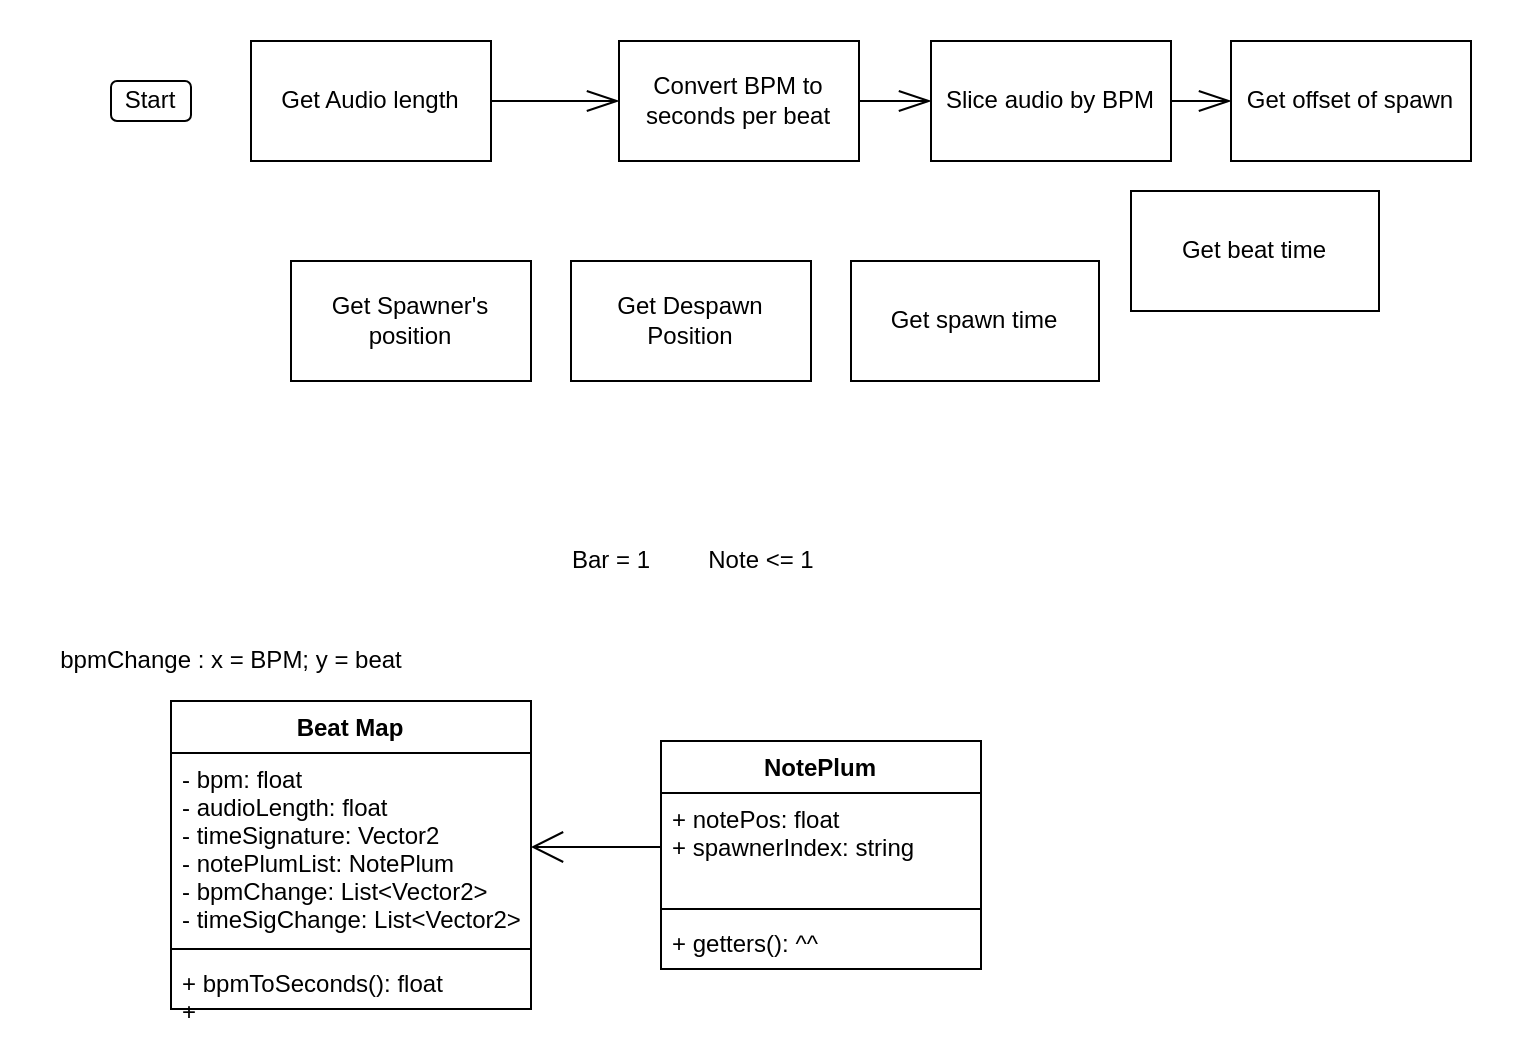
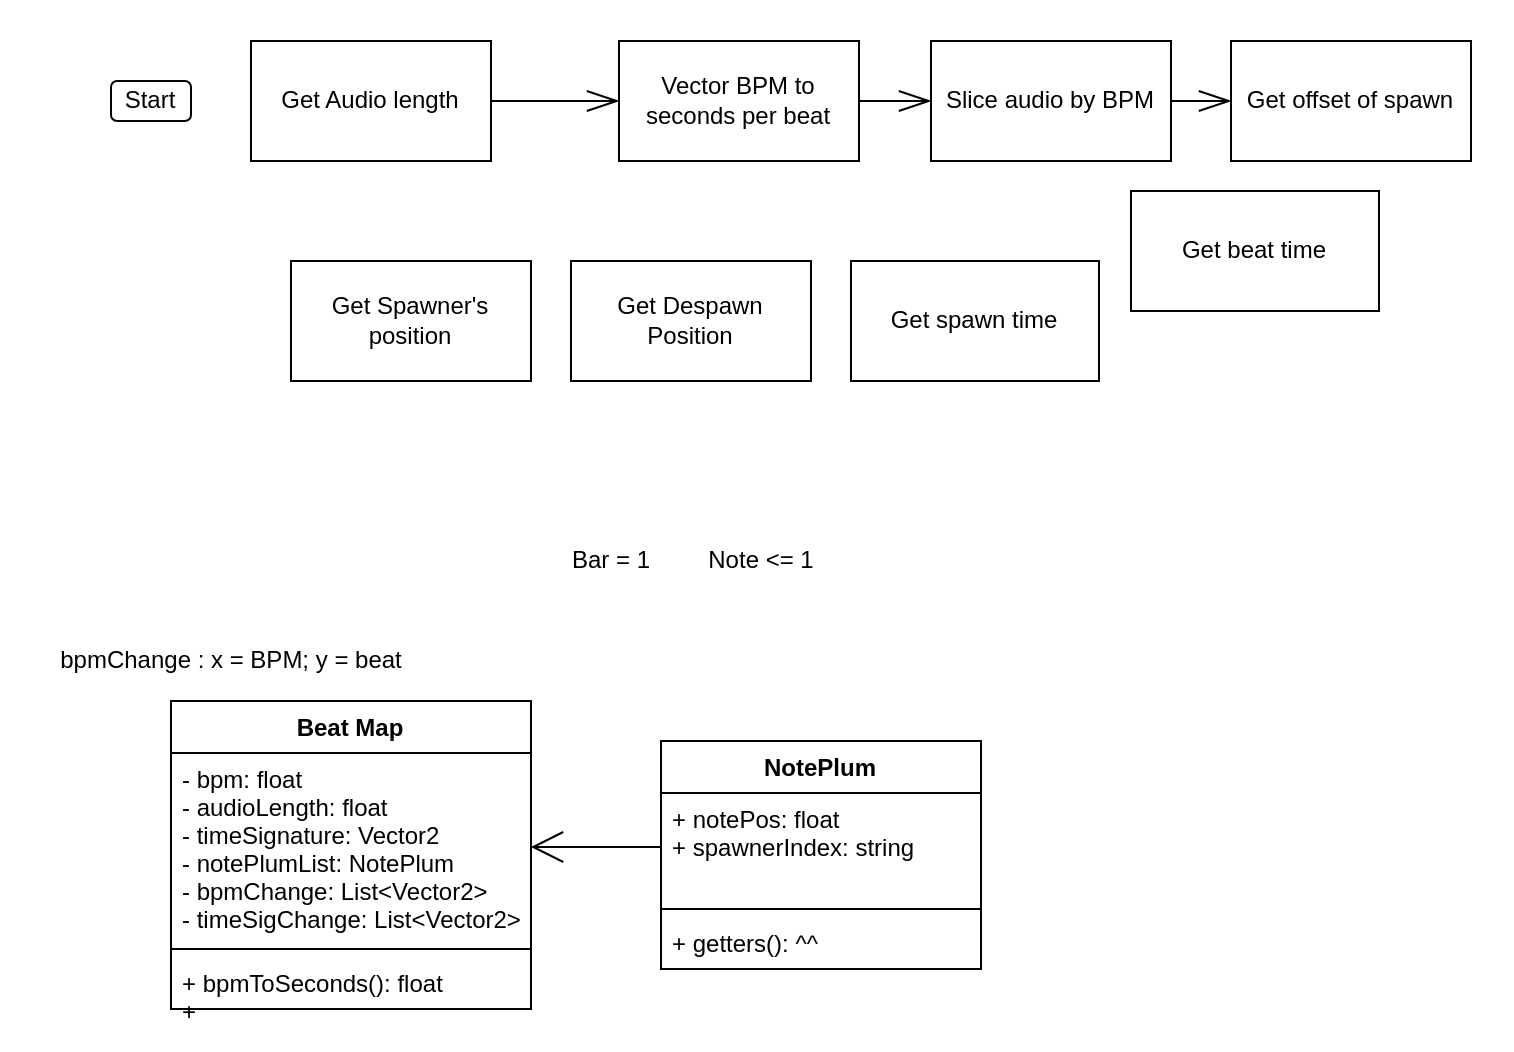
  <mxCell id="0" />
  <mxCell id="1" parent="0" />
  <mxCell id="2" value="Start" style="rounded=1;whiteSpace=wrap;html=1;hachureGap=4;pointerEvents=0;" parent="1" vertex="1"><mxGeometry x="55" y="40" width="40" height="20" as="geometry" /></mxCell>
  <mxCell id="3" style="edgeStyle=none;curved=1;rounded=0;orthogonalLoop=1;jettySize=auto;html=1;exitX=1;exitY=0.5;exitDx=0;exitDy=0;entryX=0;entryY=0.5;entryDx=0;entryDy=0;endArrow=openThin;endFill=0;startSize=14;endSize=14;sourcePerimeterSpacing=8;targetPerimeterSpacing=8;" parent="1" source="4" target="6" edge="1"><mxGeometry relative="1" as="geometry" /></mxCell>
  <mxCell id="4" value="Get Audio length" style="rounded=0;whiteSpace=wrap;html=1;hachureGap=4;pointerEvents=0;" parent="1" vertex="1"><mxGeometry x="125" y="20" width="120" height="60" as="geometry" /></mxCell>
  <mxCell id="5" style="edgeStyle=none;curved=1;rounded=0;orthogonalLoop=1;jettySize=auto;html=1;exitX=1;exitY=0.5;exitDx=0;exitDy=0;entryX=0;entryY=0.5;entryDx=0;entryDy=0;endArrow=openThin;endFill=0;startSize=14;endSize=14;sourcePerimeterSpacing=8;targetPerimeterSpacing=8;" parent="1" source="6" target="8" edge="1"><mxGeometry relative="1" as="geometry" /></mxCell>
- <mxCell id="6" value="Convert BPM to seconds per beat" style="rounded=0;whiteSpace=wrap;html=1;hachureGap=4;pointerEvents=0;" parent="1" vertex="1"><mxGeometry x="309" y="20.005" width="120" height="60" as="geometry" /></mxCell>
+ <mxCell id="6" value="Vector BPM to seconds per beat" style="rounded=0;whiteSpace=wrap;html=1;hachureGap=4;pointerEvents=0;" parent="1" vertex="1"><mxGeometry x="309" y="20.005" width="120" height="60" as="geometry" /></mxCell>
  <mxCell id="7" style="edgeStyle=none;curved=1;rounded=0;orthogonalLoop=1;jettySize=auto;html=1;exitX=1;exitY=0.5;exitDx=0;exitDy=0;entryX=0;entryY=0.5;entryDx=0;entryDy=0;endArrow=openThin;endFill=0;startSize=14;endSize=14;sourcePerimeterSpacing=8;targetPerimeterSpacing=8;" parent="1" source="8" target="9" edge="1"><mxGeometry relative="1" as="geometry" /></mxCell>
  <mxCell id="8" value="Slice audio by BPM" style="rounded=0;whiteSpace=wrap;html=1;hachureGap=4;pointerEvents=0;" parent="1" vertex="1"><mxGeometry x="465" y="20" width="120" height="60" as="geometry" /></mxCell>
  <mxCell id="9" value="Get offset of spawn" style="rounded=0;whiteSpace=wrap;html=1;hachureGap=4;pointerEvents=0;" parent="1" vertex="1"><mxGeometry x="615" y="20" width="120" height="60" as="geometry" /></mxCell>
  <mxCell id="10" value="Get Spawner's position" style="rounded=0;whiteSpace=wrap;html=1;hachureGap=4;pointerEvents=0;" parent="1" vertex="1"><mxGeometry x="145" y="130" width="120" height="60" as="geometry" /></mxCell>
  <mxCell id="11" value="Get Despawn Position" style="whiteSpace=wrap;html=1;hachureGap=4;pointerEvents=0;" parent="1" vertex="1"><mxGeometry x="285" y="130" width="120" height="60" as="geometry" /></mxCell>
  <mxCell id="12" value="Get spawn time" style="rounded=0;whiteSpace=wrap;html=1;hachureGap=4;pointerEvents=0;" parent="1" vertex="1"><mxGeometry x="425" y="130" width="124" height="60" as="geometry" /></mxCell>
  <mxCell id="13" value="Get beat time" style="rounded=0;whiteSpace=wrap;html=1;hachureGap=4;pointerEvents=0;" parent="1" vertex="1"><mxGeometry x="565" y="95" width="124" height="60" as="geometry" /></mxCell>
  <mxCell id="14" value="Beat Map" style="swimlane;fontStyle=1;align=center;verticalAlign=top;childLayout=stackLayout;horizontal=1;startSize=26;horizontalStack=0;resizeParent=1;resizeParentMax=0;resizeLast=0;collapsible=1;marginBottom=0;hachureGap=4;pointerEvents=0;" vertex="1" parent="1"><mxGeometry x="85" y="350" width="180" height="154" as="geometry" /></mxCell>
  <mxCell id="15" value="- bpm: float&#10;- audioLength: float&#10;- timeSignature: Vector2&#10;- notePlumList: NotePlum &#10;- bpmChange: List&lt;Vector2&gt;&#10;- timeSigChange: List&lt;Vector2&gt;" style="text;strokeColor=none;fillColor=none;align=left;verticalAlign=top;spacingLeft=4;spacingRight=4;overflow=hidden;rotatable=0;points=[[0,0.5],[1,0.5]];portConstraint=eastwest;" vertex="1" parent="14"><mxGeometry y="26" width="180" height="94" as="geometry" /></mxCell>
  <mxCell id="16" value="" style="line;strokeWidth=1;fillColor=none;align=left;verticalAlign=middle;spacingTop=-1;spacingLeft=3;spacingRight=3;rotatable=0;labelPosition=right;points=[];portConstraint=eastwest;" vertex="1" parent="14"><mxGeometry y="120" width="180" height="8" as="geometry" /></mxCell>
  <mxCell id="17" value="+ bpmToSeconds(): float&#10;+  " style="text;strokeColor=none;fillColor=none;align=left;verticalAlign=top;spacingLeft=4;spacingRight=4;overflow=hidden;rotatable=0;points=[[0,0.5],[1,0.5]];portConstraint=eastwest;" vertex="1" parent="14"><mxGeometry y="128" width="180" height="26" as="geometry" /></mxCell>
  <mxCell id="18" value="NotePlum" style="swimlane;fontStyle=1;align=center;verticalAlign=top;childLayout=stackLayout;horizontal=1;startSize=26;horizontalStack=0;resizeParent=1;resizeParentMax=0;resizeLast=0;collapsible=1;marginBottom=0;hachureGap=4;pointerEvents=0;" vertex="1" parent="1"><mxGeometry x="330" y="370" width="160" height="114" as="geometry" /></mxCell>
  <mxCell id="19" value="+ notePos: float&#10;+ spawnerIndex: string" style="text;strokeColor=none;fillColor=none;align=left;verticalAlign=top;spacingLeft=4;spacingRight=4;overflow=hidden;rotatable=0;points=[[0,0.5],[1,0.5]];portConstraint=eastwest;" vertex="1" parent="18"><mxGeometry y="26" width="160" height="54" as="geometry" /></mxCell>
  <mxCell id="20" value="" style="line;strokeWidth=1;fillColor=none;align=left;verticalAlign=middle;spacingTop=-1;spacingLeft=3;spacingRight=3;rotatable=0;labelPosition=right;points=[];portConstraint=eastwest;" vertex="1" parent="18"><mxGeometry y="80" width="160" height="8" as="geometry" /></mxCell>
  <mxCell id="21" value="+ getters(): ^^" style="text;strokeColor=none;fillColor=none;align=left;verticalAlign=top;spacingLeft=4;spacingRight=4;overflow=hidden;rotatable=0;points=[[0,0.5],[1,0.5]];portConstraint=eastwest;" vertex="1" parent="18"><mxGeometry y="88" width="160" height="26" as="geometry" /></mxCell>
  <mxCell id="22" value="Bar = 1" style="text;html=1;align=center;verticalAlign=middle;resizable=0;points=[];autosize=1;strokeColor=none;fillColor=none;" vertex="1" parent="1"><mxGeometry x="280" y="270" width="50" height="20" as="geometry" /></mxCell>
  <mxCell id="23" value="Note &amp;lt;= 1" style="text;html=1;align=center;verticalAlign=middle;resizable=0;points=[];autosize=1;strokeColor=none;fillColor=none;" vertex="1" parent="1"><mxGeometry x="345" y="270" width="70" height="20" as="geometry" /></mxCell>
  <mxCell id="24" value="bpmChange : x = BPM; y = beat" style="text;html=1;align=center;verticalAlign=middle;resizable=0;points=[];autosize=1;strokeColor=none;fillColor=none;" vertex="1" parent="1"><mxGeometry x="20" y="320" width="190" height="20" as="geometry" /></mxCell>
  <mxCell id="25" style="edgeStyle=none;curved=1;rounded=0;orthogonalLoop=1;jettySize=auto;html=1;exitX=0;exitY=0.5;exitDx=0;exitDy=0;entryX=1;entryY=0.5;entryDx=0;entryDy=0;endArrow=open;startSize=14;endSize=14;sourcePerimeterSpacing=8;targetPerimeterSpacing=8;" edge="1" parent="1" source="19" target="15"><mxGeometry relative="1" as="geometry" /></mxCell>
